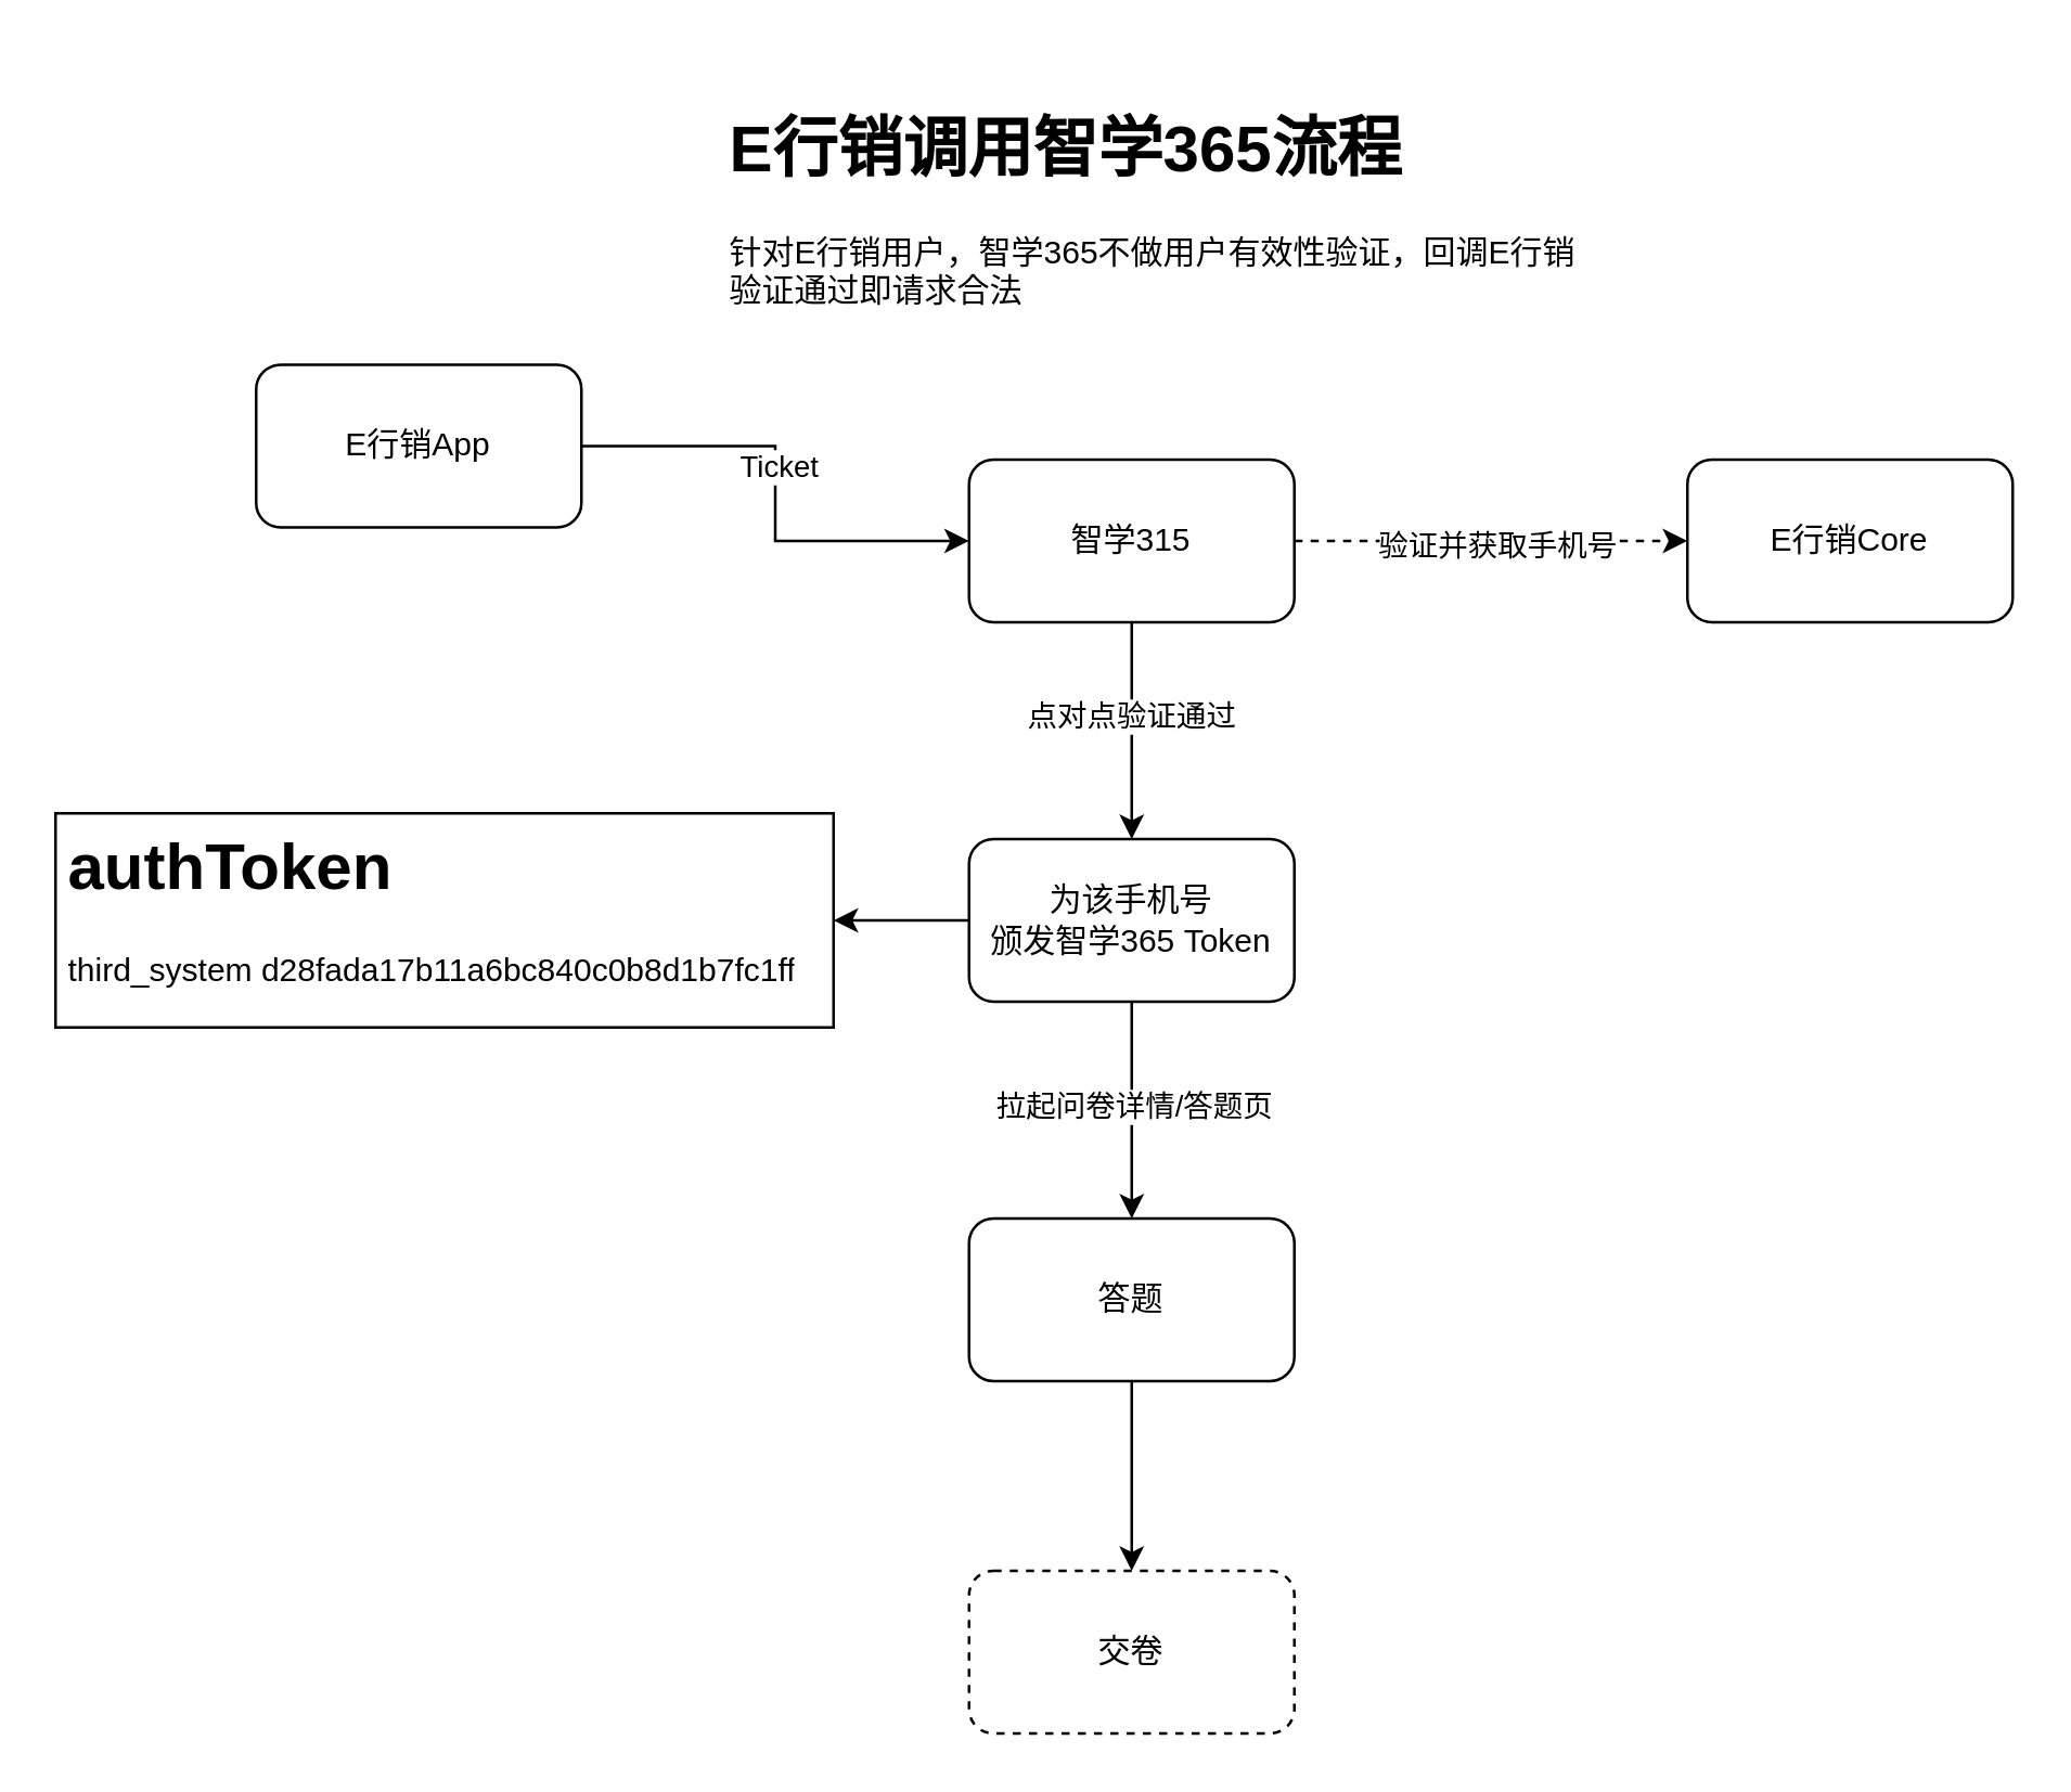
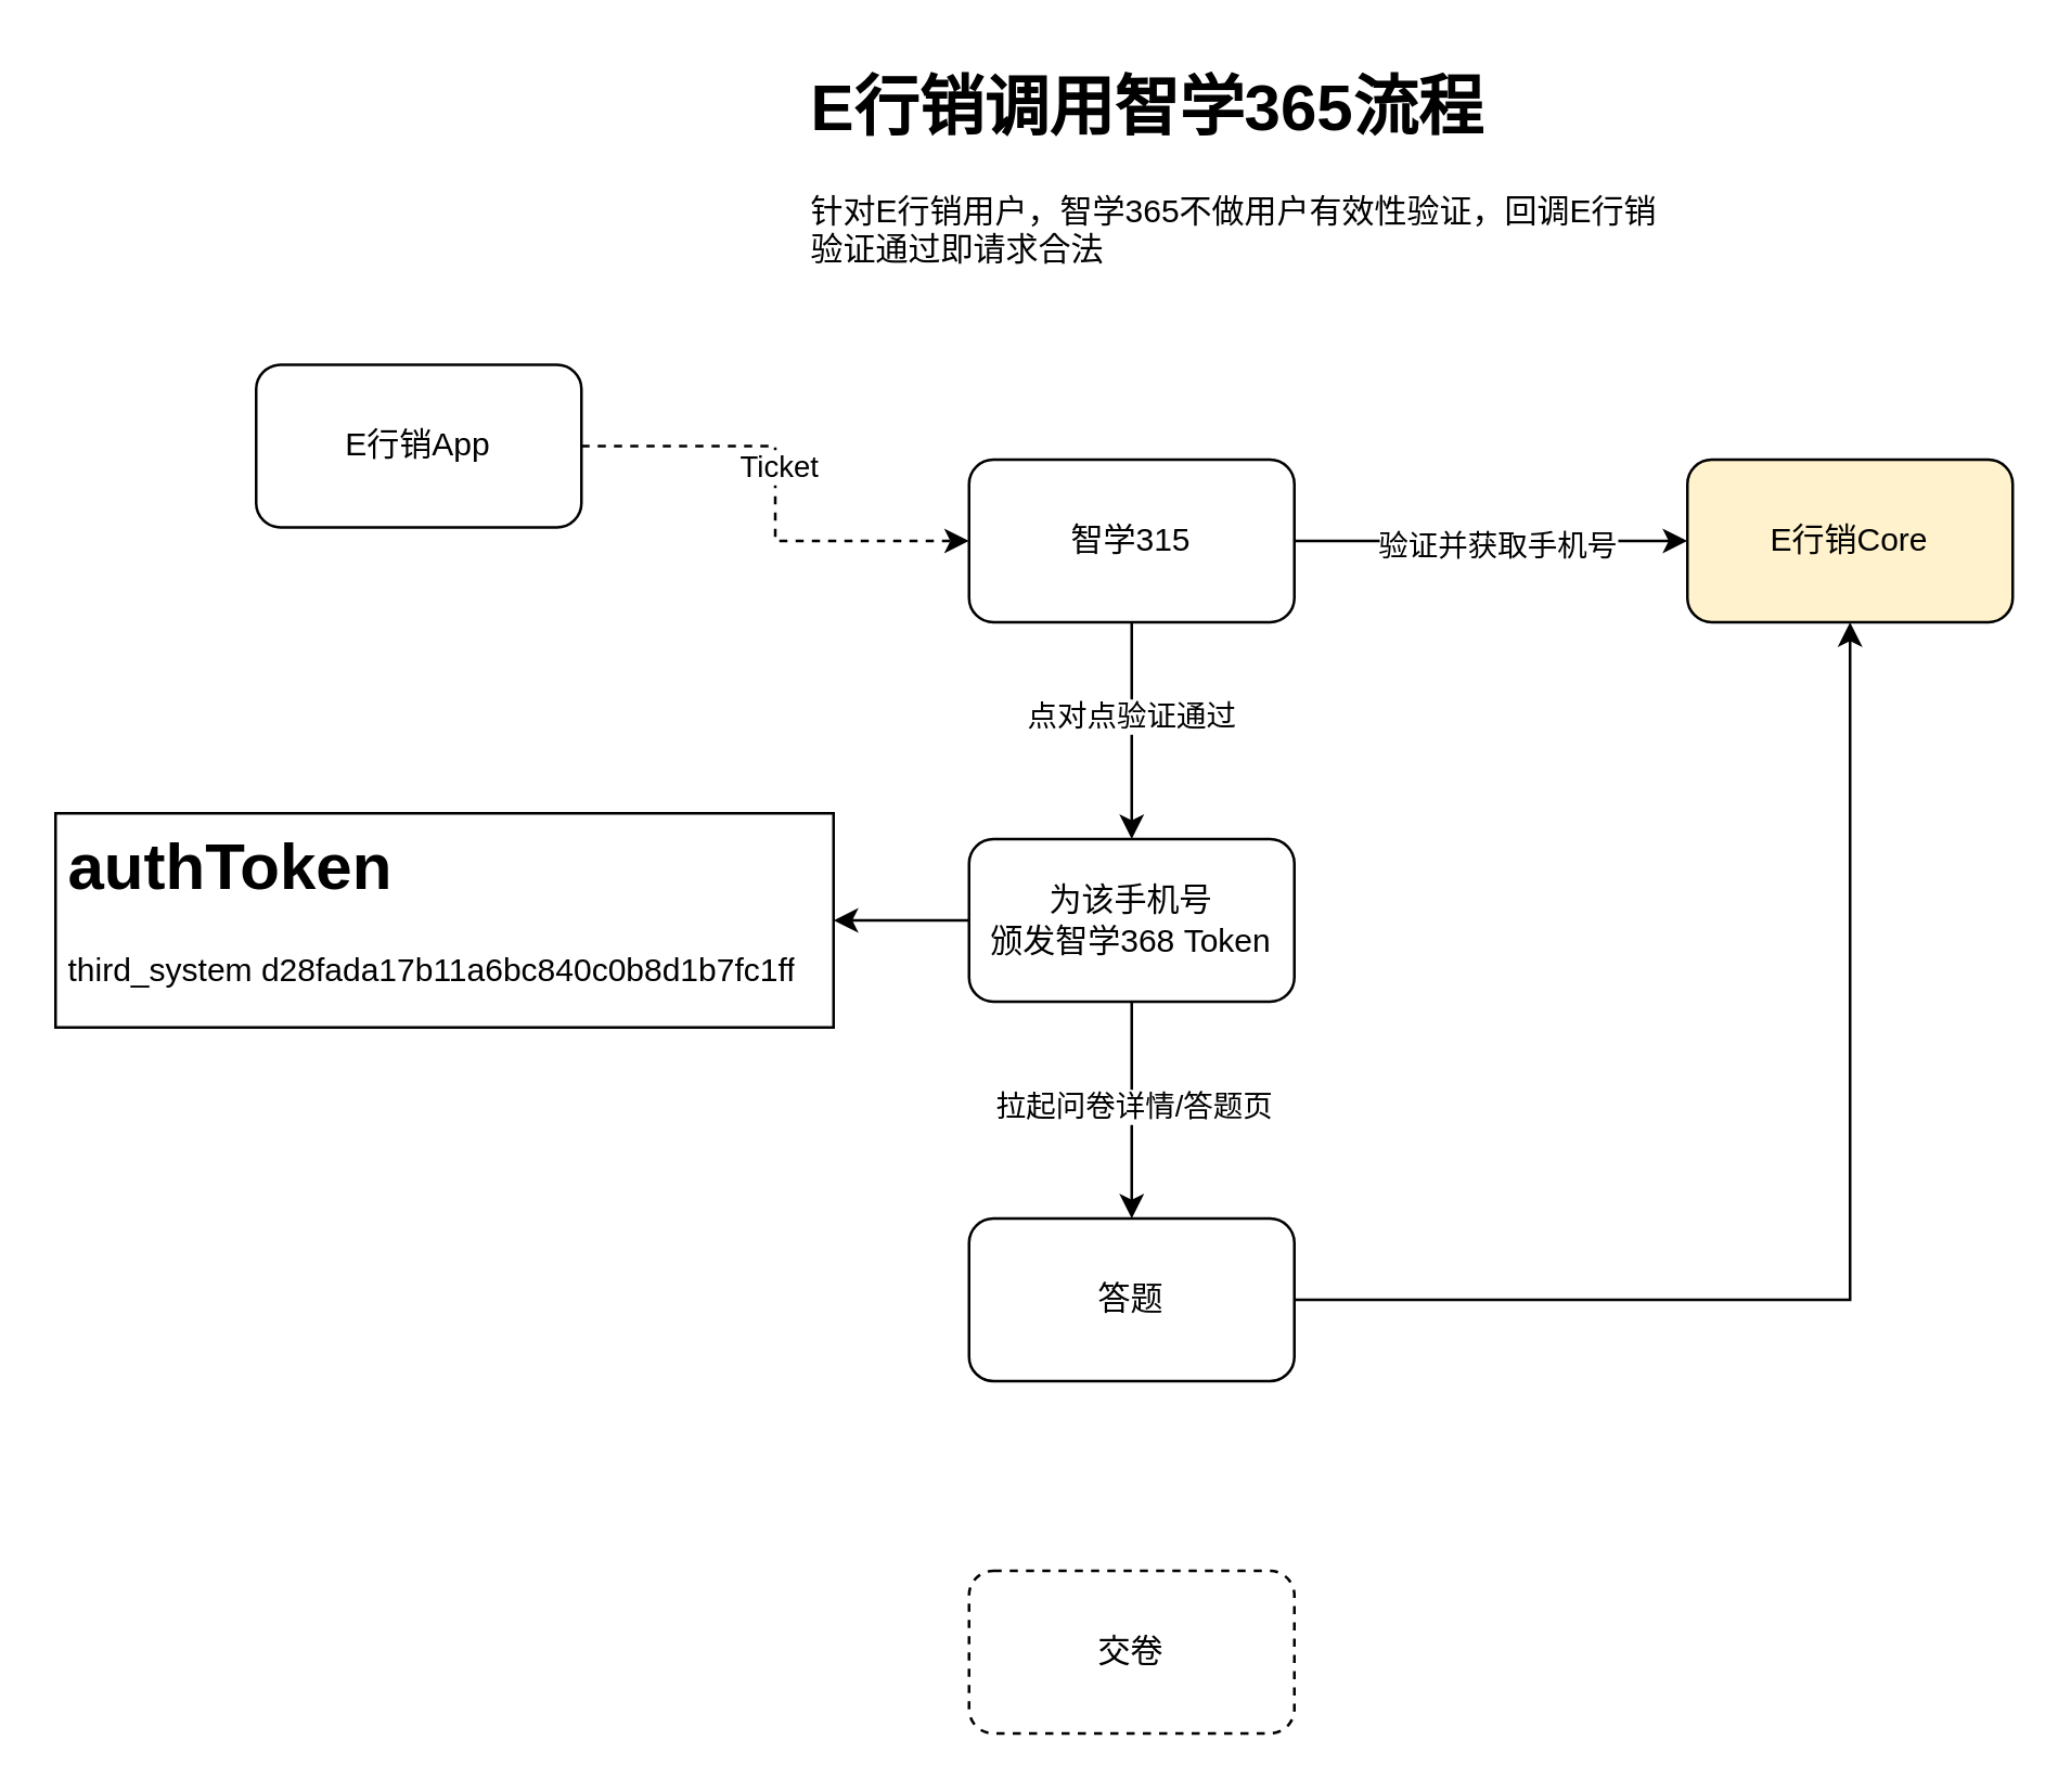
  <mxCell id="0" />
  <mxCell id="1" parent="0" />
- <mxCell id="2" value="" style="edgeStyle=orthogonalEdgeStyle;rounded=0;orthogonalLoop=1;jettySize=auto;html=1;" edge="1" parent="1" source="4" target="10"><mxGeometry relative="1" as="geometry" /></mxCell>
+ <mxCell id="2" value="" style="edgeStyle=orthogonalEdgeStyle;rounded=0;orthogonalLoop=1;jettySize=auto;html=1;dashed=1;" edge="1" parent="1" source="4" target="10"><mxGeometry relative="1" as="geometry" /></mxCell>
  <mxCell id="3" value="Ticket" style="edgeLabel;html=1;align=center;verticalAlign=middle;resizable=0;points=[];" vertex="1" connectable="0" parent="2"><mxGeometry x="-0.114" y="1" relative="1" as="geometry"><mxPoint as="offset" /></mxGeometry></mxCell>
  <mxCell id="4" value="E行销App" style="rounded=1;whiteSpace=wrap;html=1;" vertex="1" parent="1"><mxGeometry x="94" y="134" width="120" height="60" as="geometry" /></mxCell>
- <mxCell id="5" value="&lt;h1&gt;E行销调用智学365流程&lt;/h1&gt;&lt;p&gt;针对E行销用户，智学365不做用户有效性验证，回调E行销验证通过即请求合法&lt;/p&gt;" style="text;html=1;strokeColor=none;fillColor=none;spacing=5;spacingTop=-20;whiteSpace=wrap;overflow=hidden;rounded=0;" vertex="1" parent="1"><mxGeometry x="264" y="35" width="330" height="80" as="geometry" /></mxCell>
- <mxCell id="6" value="" style="edgeStyle=orthogonalEdgeStyle;rounded=0;orthogonalLoop=1;jettySize=auto;html=1;dashed=1;" edge="1" parent="1" source="10" target="11"><mxGeometry relative="1" as="geometry" /></mxCell>
+ <mxCell id="5" value="&lt;h1&gt;E行销调用智学365流程&lt;/h1&gt;&lt;p&gt;针对E行销用户，智学365不做用户有效性验证，回调E行销验证通过即请求合法&lt;/p&gt;" style="text;html=1;strokeColor=none;fillColor=none;spacing=5;spacingTop=-20;whiteSpace=wrap;overflow=hidden;rounded=0;" vertex="1" parent="1"><mxGeometry x="294" width="330" height="80" as="geometry" y="20" /></mxCell>
+ <mxCell id="6" value="" style="edgeStyle=orthogonalEdgeStyle;rounded=0;orthogonalLoop=1;jettySize=auto;html=1;" edge="1" parent="1" source="10" target="11"><mxGeometry relative="1" as="geometry" /></mxCell>
  <mxCell id="7" value="验证并获取手机号" style="edgeLabel;html=1;align=center;verticalAlign=middle;resizable=0;points=[];" vertex="1" connectable="0" parent="6"><mxGeometry x="0.025" y="-1" relative="1" as="geometry"><mxPoint as="offset" /></mxGeometry></mxCell>
  <mxCell id="8" value="" style="edgeStyle=orthogonalEdgeStyle;rounded=0;orthogonalLoop=1;jettySize=auto;html=1;" edge="1" parent="1" source="10" target="15"><mxGeometry relative="1" as="geometry" /></mxCell>
  <mxCell id="9" value="点对点验证通过" style="edgeLabel;html=1;align=center;verticalAlign=middle;resizable=0;points=[];" vertex="1" connectable="0" parent="8"><mxGeometry x="-0.15" y="-1" relative="1" as="geometry"><mxPoint as="offset" /></mxGeometry></mxCell>
  <mxCell id="10" value="智学315" style="rounded=1;whiteSpace=wrap;html=1;" vertex="1" parent="1"><mxGeometry x="357" y="169" width="120" height="60" as="geometry" /></mxCell>
- <mxCell id="11" value="E行销Core" style="rounded=1;whiteSpace=wrap;html=1;" vertex="1" parent="1"><mxGeometry x="622" y="169" width="120" height="60" as="geometry" /></mxCell>
+ <mxCell id="11" value="E行销Core" style="rounded=1;whiteSpace=wrap;html=1;fillColor=#fff2cc;" vertex="1" parent="1"><mxGeometry x="622" y="169" width="120" height="60" as="geometry" /></mxCell>
  <mxCell id="12" value="" style="edgeStyle=orthogonalEdgeStyle;rounded=0;orthogonalLoop=1;jettySize=auto;html=1;" edge="1" parent="1" source="15" target="17"><mxGeometry relative="1" as="geometry" /></mxCell>
  <mxCell id="13" value="拉起问卷详情/答题页" style="edgeLabel;html=1;align=center;verticalAlign=middle;resizable=0;points=[];" vertex="1" connectable="0" parent="12"><mxGeometry x="-0.05" relative="1" as="geometry"><mxPoint as="offset" /></mxGeometry></mxCell>
  <mxCell id="14" value="" style="edgeStyle=orthogonalEdgeStyle;rounded=0;orthogonalLoop=1;jettySize=auto;html=1;" edge="1" parent="1" source="15" target="19"><mxGeometry relative="1" as="geometry" /></mxCell>
- <mxCell id="15" value="为该手机号&lt;br&gt;颁发智学365 Token" style="rounded=1;whiteSpace=wrap;html=1;" vertex="1" parent="1"><mxGeometry x="357" y="309" width="120" height="60" as="geometry" /></mxCell>
- <mxCell id="16" value="" style="edgeStyle=orthogonalEdgeStyle;rounded=0;orthogonalLoop=1;jettySize=auto;html=1;" edge="1" parent="1" source="17" target="18"><mxGeometry relative="1" as="geometry" /></mxCell>
+ <mxCell id="15" value="为该手机号&lt;br&gt;颁发智学368 Token" style="rounded=1;whiteSpace=wrap;html=1;" vertex="1" parent="1"><mxGeometry x="357" y="309" width="120" height="60" as="geometry" /></mxCell>
+ <mxCell id="16" value="" style="edgeStyle=orthogonalEdgeStyle;rounded=0;orthogonalLoop=1;jettySize=auto;html=1;" edge="1" parent="1" source="17" target="11"><mxGeometry relative="1" as="geometry" /></mxCell>
  <mxCell id="17" value="答题" style="rounded=1;whiteSpace=wrap;html=1;" vertex="1" parent="1"><mxGeometry x="357" y="449" width="120" height="60" as="geometry" /></mxCell>
  <mxCell id="18" value="交卷" style="whiteSpace=wrap;html=1;rounded=1;dashed=1;" vertex="1" parent="1"><mxGeometry x="357" y="579" width="120" height="60" as="geometry" /></mxCell>
  <mxCell id="19" value="&lt;h1&gt;authToken&lt;/h1&gt;&lt;p&gt;third_system d28fada17b11a6bc840c0b8d1b7fc1ff&lt;/p&gt;" style="text;html=1;strokeColor=default;fillColor=none;spacing=5;spacingTop=-20;whiteSpace=wrap;overflow=hidden;rounded=0;" vertex="1" parent="1"><mxGeometry x="20" y="299.5" width="287" height="79" as="geometry" /></mxCell>
